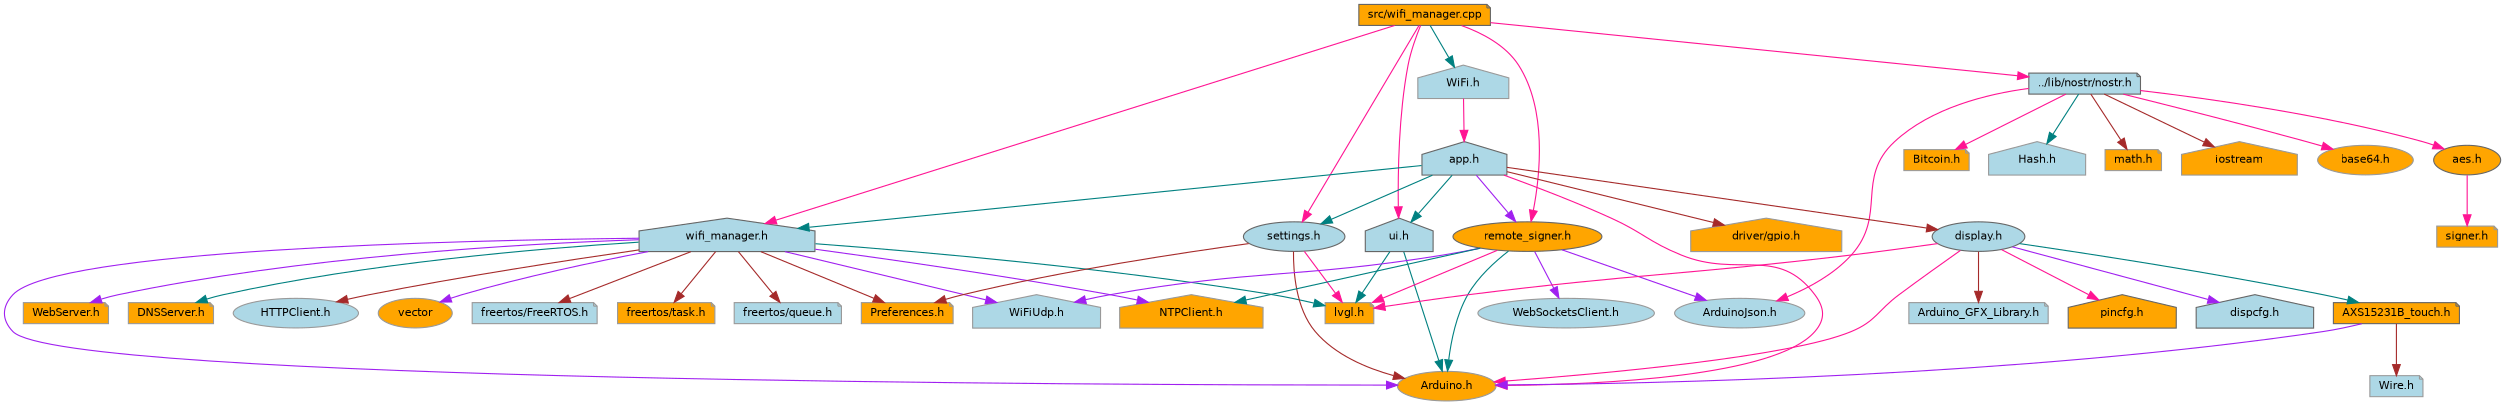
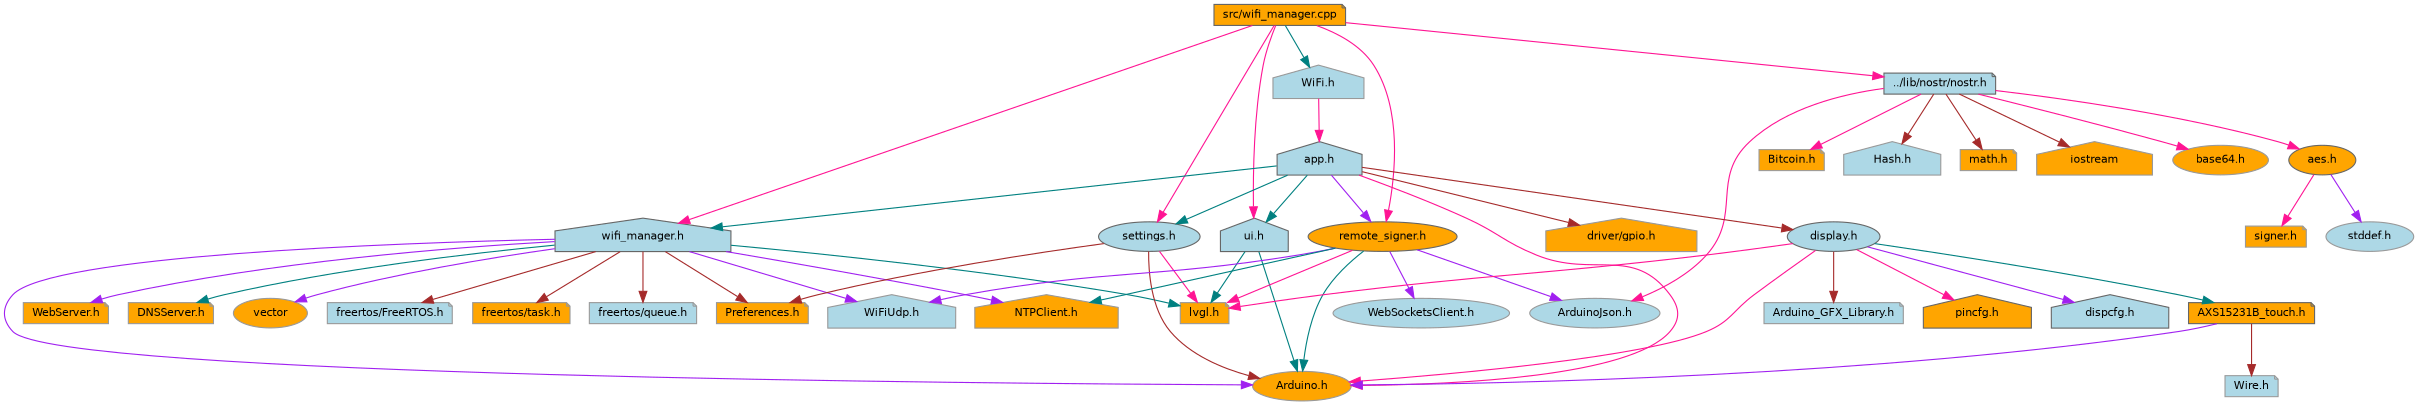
  digraph {
    node [color=grey60 fillcolor=orange fontname=Helvetica fontsize=10 shape=note style=filled]
    edge [color=deeppink fontname=Helvetica fontsize=10 labelfontname=Helvetica labelfontsize=10 style=solid]
    n1 [color=gray40 fontcolor=black height=0.2 label="src/wifi_manager.cpp" width=0.4]
    n2 [color=grey40 fillcolor=lightblue height=0.2 label="wifi_manager.h" shape=house width=0.4]
    n3 [fillcolor=lightblue height=0.2 label="WiFi.h" shape=house width=0.4]
    n4 [color=grey40 fillcolor=lightblue height=0.2 label="settings.h" shape=ellipse width=0.4]
    n5 [color=grey40 fillcolor=lightblue height=0.2 label="ui.h" shape=house width=0.4]
    n6 [color=grey40 height=0.2 label="remote_signer.h" shape=ellipse width=0.4]
    n7 [color=grey40 fillcolor=lightblue height=0.2 label="../lib/nostr/nostr.h" width=0.4]
    n8 [height=0.2 label="Arduino.h" shape=ellipse width=0.4]
    n9 [fillcolor=lightblue height=0.2 label="WiFiUdp.h" shape=house width=0.4]
    n10 [height=0.2 label="WebServer.h" width=0.4]
    n11 [height=0.2 label="DNSServer.h" width=0.4]
-   n12 [fillcolor=lightblue height=0.2 label="HTTPClient.h" shape=ellipse width=0.4]
    n13 [height=0.2 label="Preferences.h" width=0.4]
    n14 [height=0.2 label="NTPClient.h" shape=house width=0.4]
    n15 [height=0.2 label=vector shape=ellipse width=0.4]
    n16 [height=0.2 label="lvgl.h" width=0.4]
    n17 [fillcolor=lightblue height=0.2 label="freertos/FreeRTOS.h" width=0.4]
    n18 [height=0.2 label="freertos/task.h" width=0.4]
    n19 [fillcolor=lightblue height=0.2 label="freertos/queue.h" width=0.4]
    n20 [color=grey40 fillcolor=lightblue height=0.2 label="app.h" shape=house width=0.4]
    n21 [height=0.2 label="driver/gpio.h" shape=house width=0.4]
    n22 [color=grey40 fillcolor=lightblue height=0.2 label="display.h" shape=ellipse width=0.4]
    n23 [fillcolor=lightblue height=0.2 label="WebSocketsClient.h" shape=ellipse width=0.4]
    n24 [fillcolor=lightblue height=0.2 label="ArduinoJson.h" shape=ellipse width=0.4]
    n25 [height=0.2 label="Bitcoin.h" width=0.4]
    n26 [fillcolor=lightblue height=0.2 label="Hash.h" shape=house width=0.4]
    n27 [height=0.2 label="math.h" width=0.4]
    n28 [height=0.2 label=iostream shape=house width=0.4]
    n29 [height=0.2 label="base64.h" shape=ellipse width=0.4]
    n30 [color=grey40 height=0.2 label="aes.h" shape=ellipse width=0.4]
    n31 [fillcolor=lightblue height=0.2 label="Arduino_GFX_Library.h" width=0.4]
    n32 [color=grey40 height=0.2 label="pincfg.h" shape=house width=0.4]
    n33 [color=grey40 fillcolor=lightblue height=0.2 label="dispcfg.h" shape=house width=0.4]
    n34 [color=grey40 height=0.2 label="AXS15231B_touch.h" width=0.4]
    n35 [fillcolor=lightblue height=0.2 label="Wire.h" width=0.4]
    n36 [height=0.2 label="signer.h" width=0.4]
+   n37 [fillcolor=lightblue height=0.2 label="stddef.h" shape=ellipse width=0.4]
    n1 -> n2
    n1 -> n3 [color=teal]
    n1 -> n4
    n1 -> n5
    n1 -> n6
    n1 -> n7
    n2 -> n8 [color=purple]
    n2 -> n9 [color=purple]
    n2 -> n10 [color=purple]
    n2 -> n11 [color=teal]
-   n2 -> n12 [color=brown]
    n2 -> n13 [color=brown]
    n2 -> n14 [color=purple]
    n2 -> n15 [color=purple]
    n2 -> n16 [color=teal]
    n2 -> n17 [color=brown]
    n2 -> n18 [color=brown]
    n2 -> n19 [color=brown]
    n3 -> n20
    n4 -> n8 [color=brown]
    n4 -> n13 [color=brown]
    n4 -> n16
    n5 -> n8 [color=teal]
    n5 -> n16 [color=teal]
    n6 -> n8 [color=teal]
    n6 -> n9 [color=purple]
    n6 -> n14 [color=teal]
    n6 -> n16
    n6 -> n23 [color=purple]
    n6 -> n24 [color=purple]
    n7 -> n24
    n7 -> n25
-   n7 -> n26 [color=teal]
+   n7 -> n26 [color=brown]
    n7 -> n27 [color=brown]
    n7 -> n28 [color=brown]
    n7 -> n29
    n7 -> n30
    n20 -> n2 [color=teal]
    n20 -> n4 [color=teal]
    n20 -> n5 [color=teal]
    n20 -> n6 [color=purple]
    n20 -> n8
    n20 -> n21 [color=brown]
    n20 -> n22 [color=brown]
    n22 -> n8
    n22 -> n16
    n22 -> n31 [color=brown]
    n22 -> n32
    n22 -> n33 [color=purple]
    n22 -> n34 [color=teal]
    n30 -> n36
+   n30 -> n37 [color=purple]
    n34 -> n8 [color=purple]
    n34 -> n35 [color=brown]
  }
